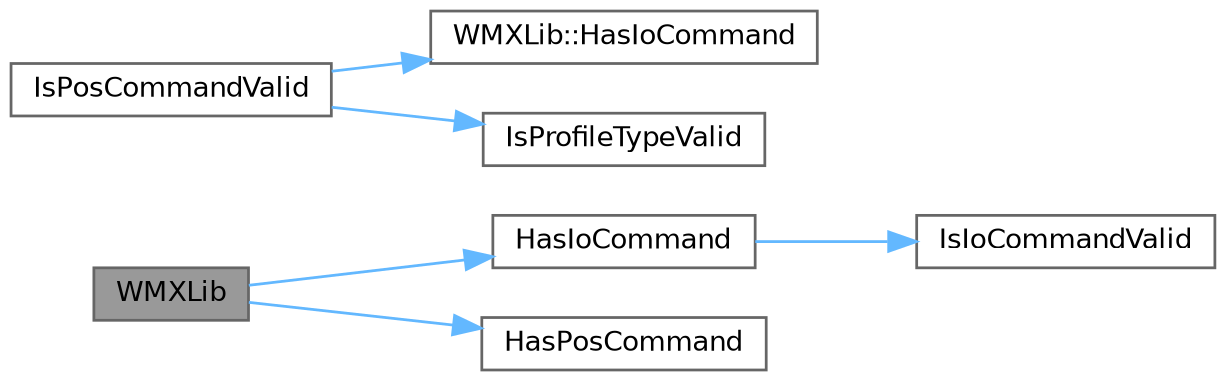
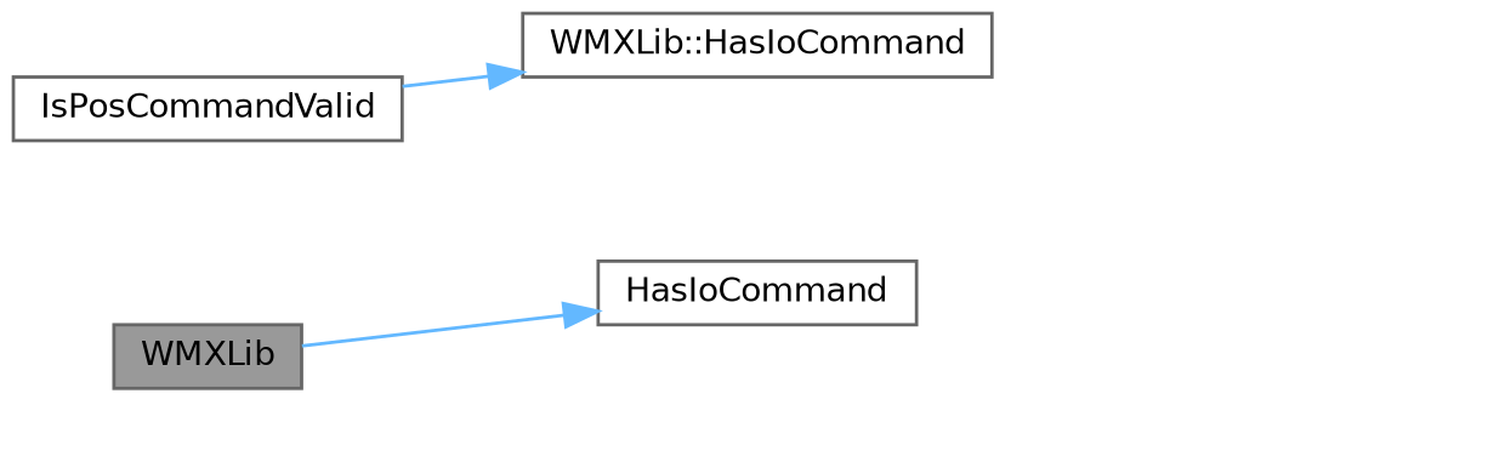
  digraph {
    rankdir=LR
    node [color=grey40 fillcolor=white fontname=Helvetica fontsize=10 shape=box style=filled]
    edge [color=steelblue1 fontname=Helvetica fontsize=10 labelfontname=Helvetica labelfontsize=10 style=solid]
    n1 [color=gray40 fillcolor=grey60 fontcolor=black height=0.2 label=WMXLib width=0.4]
    n2 [height=0.2 label=HasIoCommand width=0.4]
-   n3 [height=0.2 label=HasPosCommand width=0.4]
-   n4 [height=0.2 label=IsIoCommandValid width=0.4]
    n5 [height=0.2 label=IsPosCommandValid width=0.4]
    n6 [height=0.2 label="WMXLib::HasIoCommand" width=0.4]
-   n7 [height=0.2 label=IsProfileTypeValid width=0.4]
    n1 -> n2
-   n1 -> n3
-   n2 -> n4
    n5 -> n6
-   n5 -> n7
  }
